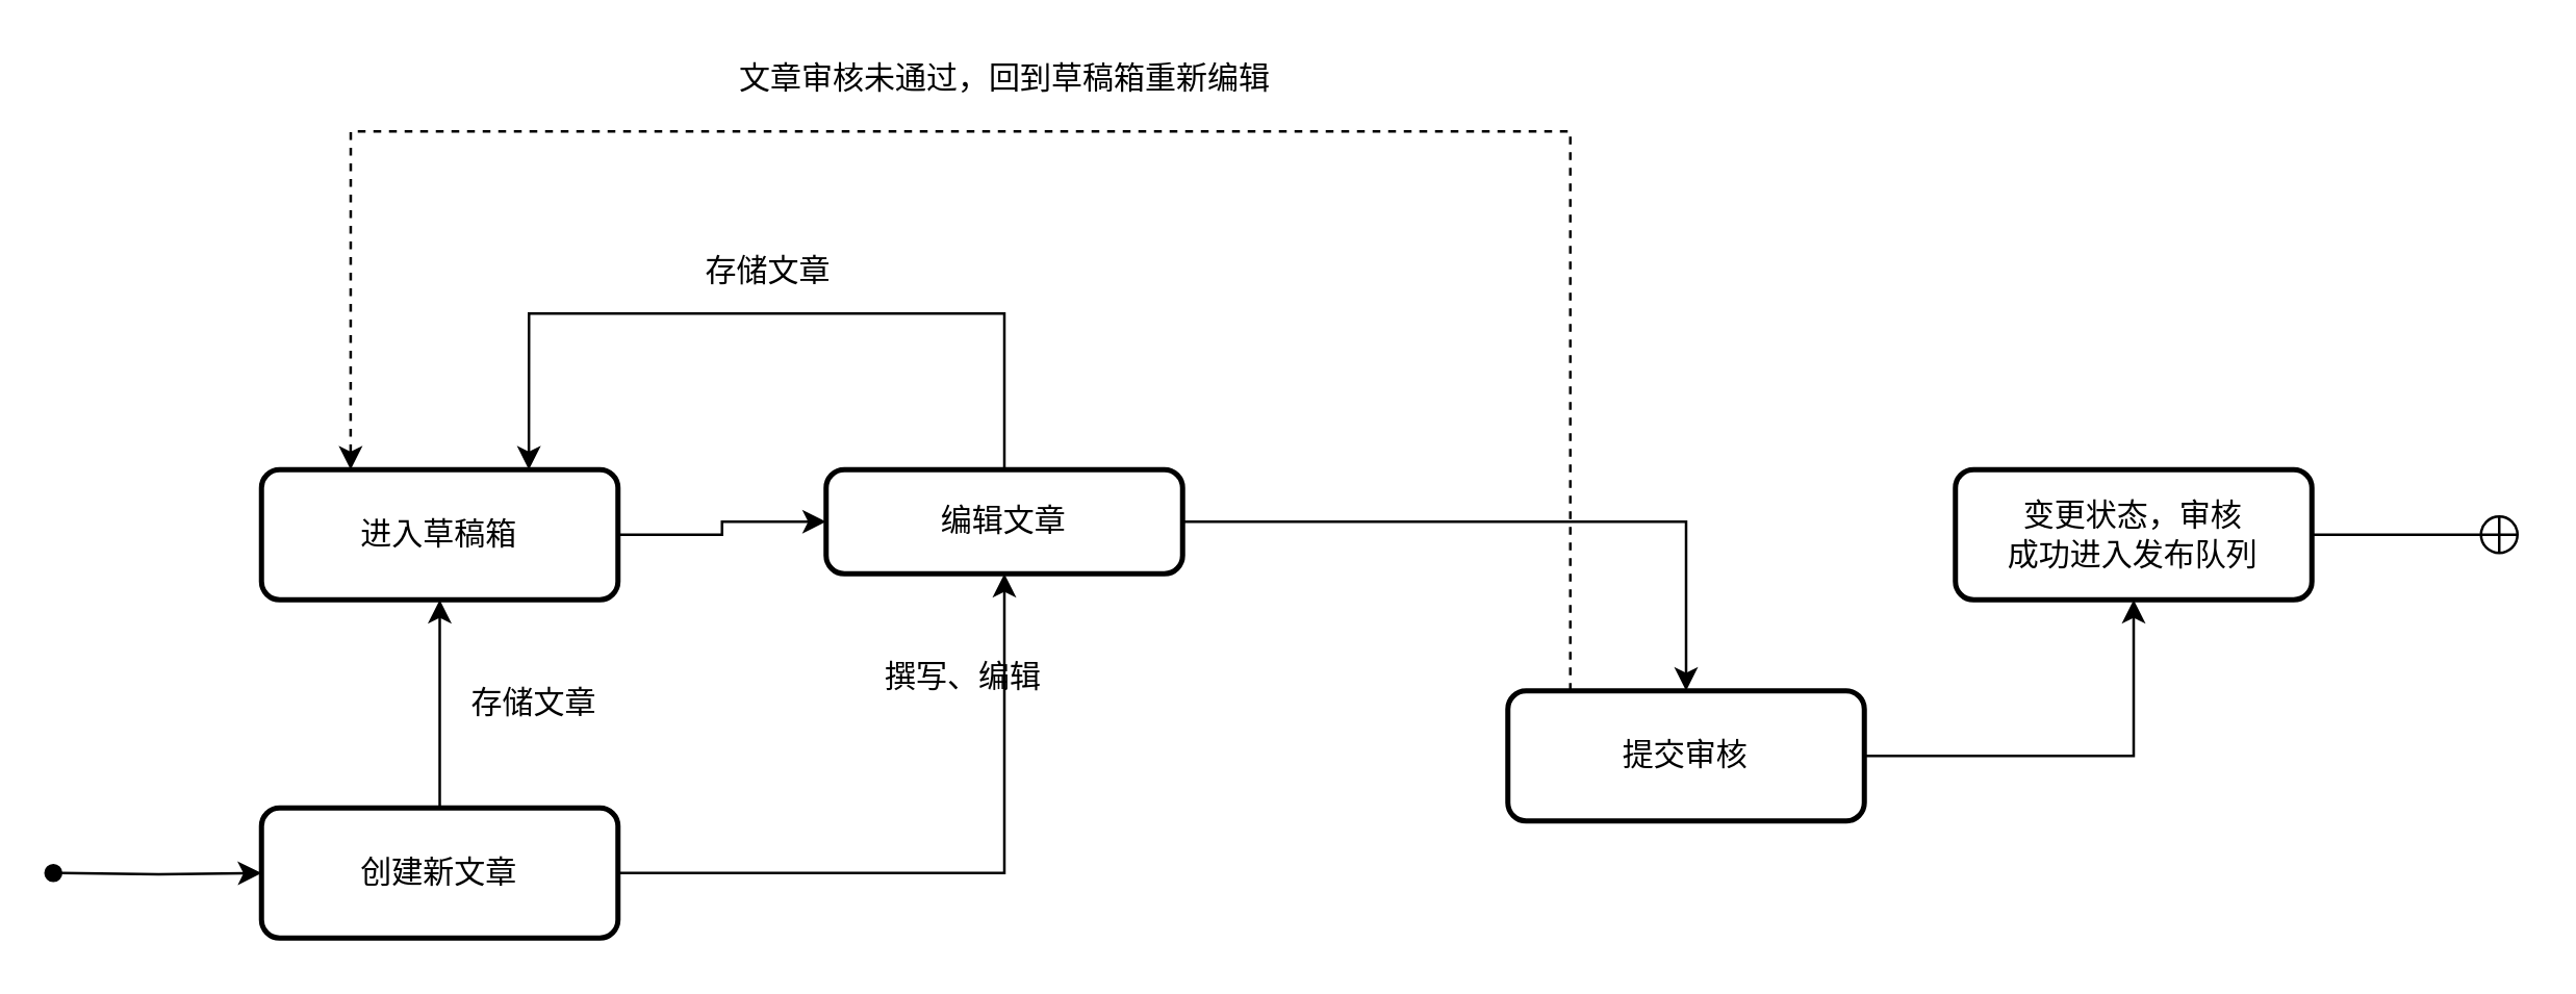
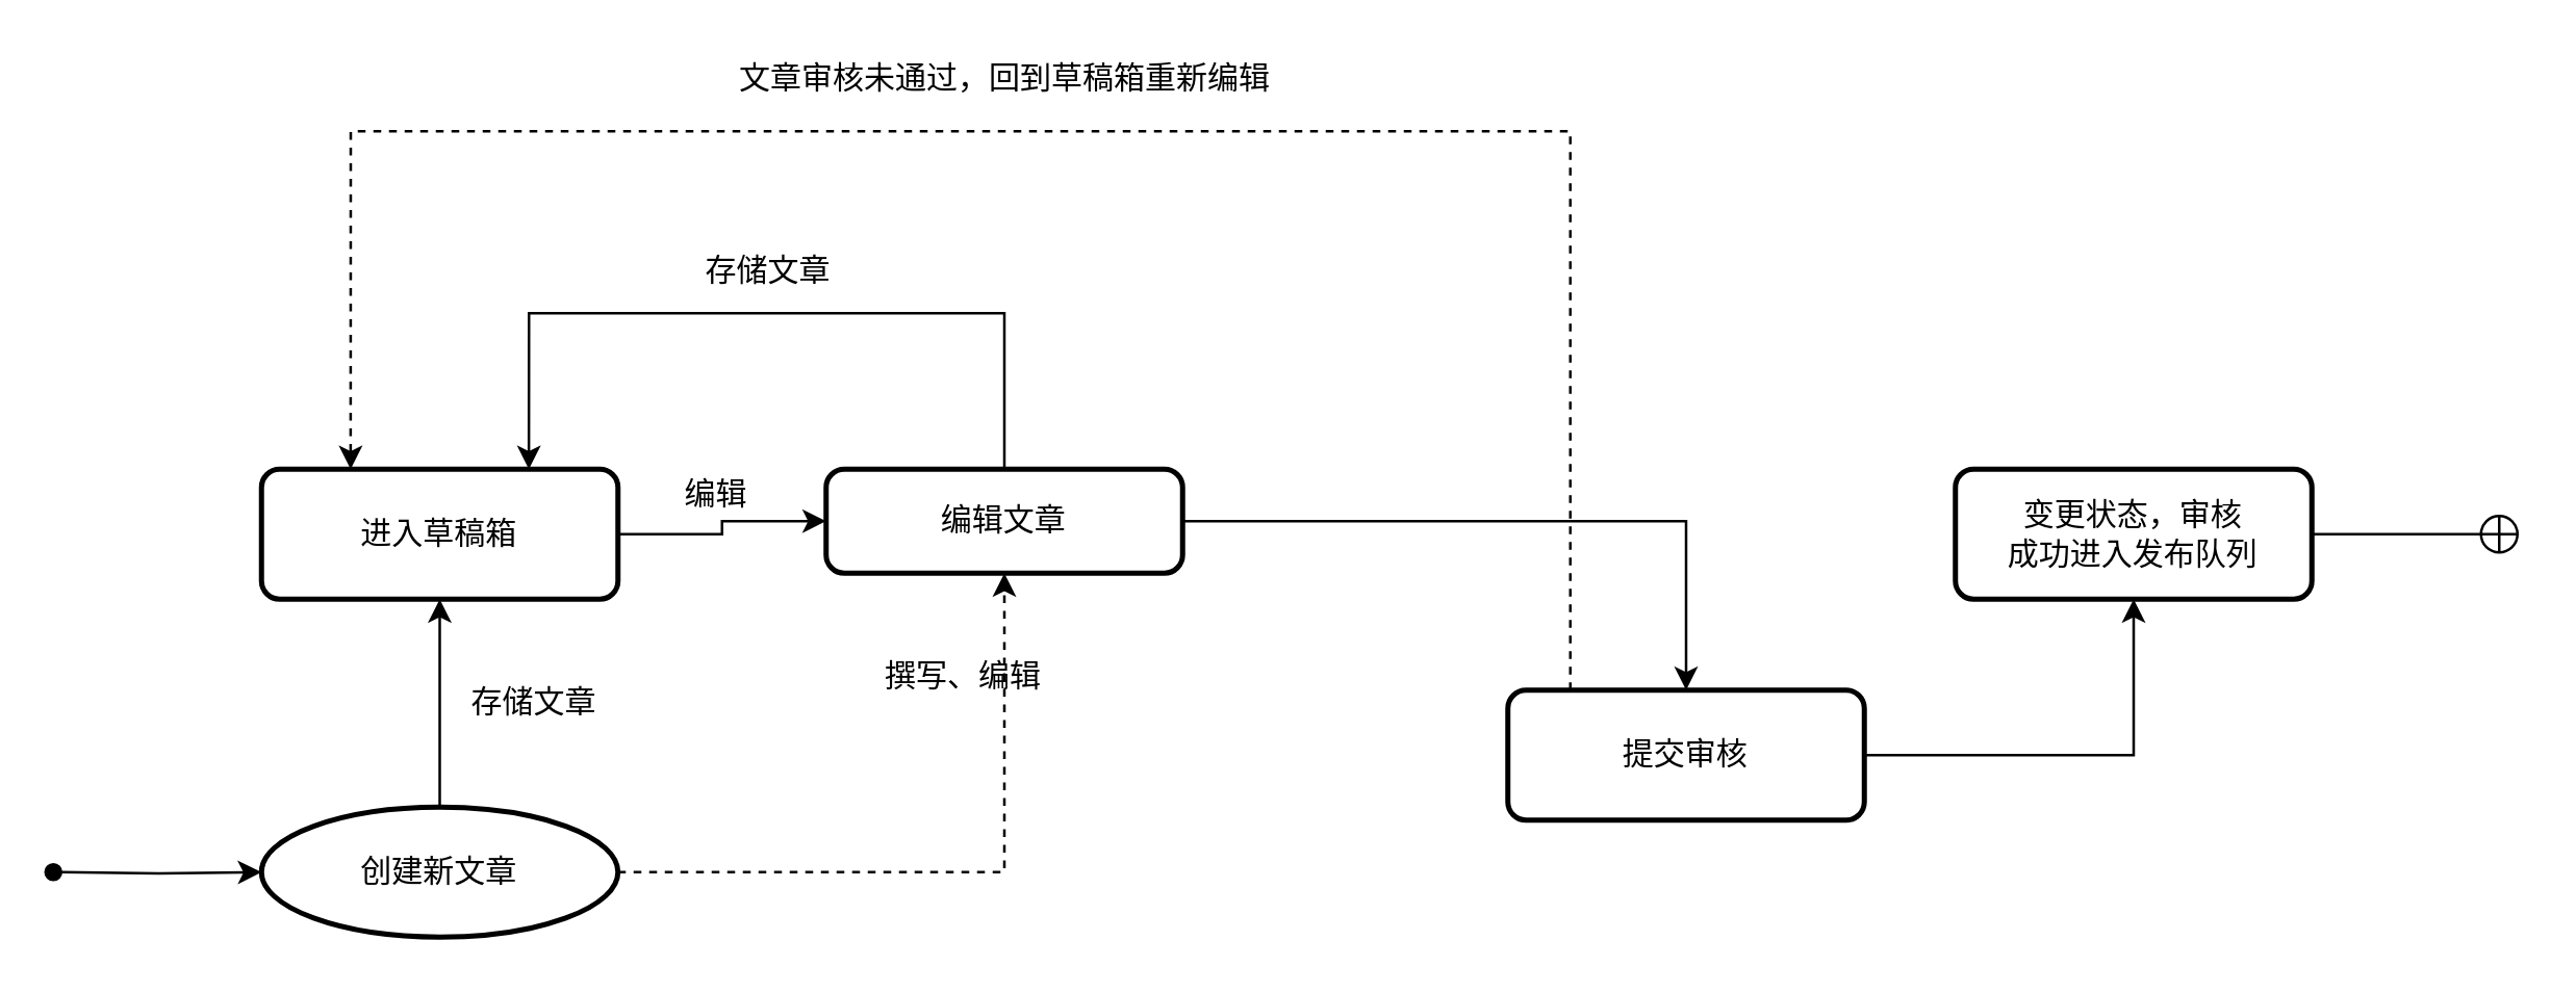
  <mxCell id="0" />
  <mxCell id="1" parent="0" />
  <mxCell id="2" value="" style="edgeStyle=orthogonalEdgeStyle;rounded=0;orthogonalLoop=1;jettySize=auto;html=1;entryX=0;entryY=0.5;entryDx=0;entryDy=0;startArrow=oval;startFill=1;" edge="1" parent="1" target="5"><mxGeometry relative="1" as="geometry"><mxPoint x="20" y="335" as="sourcePoint" /><mxPoint x="100" y="340" as="targetPoint" /></mxGeometry></mxCell>
  <mxCell id="3" value="" style="edgeStyle=orthogonalEdgeStyle;rounded=0;orthogonalLoop=1;jettySize=auto;html=1;" edge="1" parent="1" source="5" target="7"><mxGeometry relative="1" as="geometry" /></mxCell>
- <mxCell id="4" style="edgeStyle=orthogonalEdgeStyle;rounded=0;orthogonalLoop=1;jettySize=auto;html=1;" edge="1" parent="1" source="5" target="10"><mxGeometry relative="1" as="geometry" /></mxCell>
- <mxCell id="5" value="创建新文章" style="rounded=1;whiteSpace=wrap;html=1;absoluteArcSize=1;arcSize=14;strokeWidth=2;" vertex="1" parent="1"><mxGeometry x="100" y="310" width="137" height="50" as="geometry" /></mxCell>
+ <mxCell id="4" style="edgeStyle=orthogonalEdgeStyle;rounded=0;orthogonalLoop=1;jettySize=auto;html=1;dashed=1;" edge="1" parent="1" source="5" target="10"><mxGeometry relative="1" as="geometry" /></mxCell>
+ <mxCell id="5" value="创建新文章" style="ellipse;whiteSpace=wrap;html=1;absoluteArcSize=1;arcSize=14;strokeWidth=2;" vertex="1" parent="1"><mxGeometry x="100" y="310" width="137" height="50" as="geometry" /></mxCell>
  <mxCell id="6" value="" style="edgeStyle=orthogonalEdgeStyle;rounded=0;orthogonalLoop=1;jettySize=auto;html=1;" edge="1" parent="1" source="7" target="10"><mxGeometry relative="1" as="geometry" /></mxCell>
  <mxCell id="7" value="进入草稿箱" style="rounded=1;whiteSpace=wrap;html=1;absoluteArcSize=1;arcSize=14;strokeWidth=2;" vertex="1" parent="1"><mxGeometry x="100" y="180" width="137" height="50" as="geometry" /></mxCell>
  <mxCell id="8" style="edgeStyle=orthogonalEdgeStyle;rounded=0;orthogonalLoop=1;jettySize=auto;html=1;entryX=0.75;entryY=0;entryDx=0;entryDy=0;" edge="1" parent="1" source="10" target="7"><mxGeometry relative="1" as="geometry"><Array as="points"><mxPoint x="385" y="120" /><mxPoint x="203" y="120" /></Array></mxGeometry></mxCell>
  <mxCell id="9" value="" style="edgeStyle=orthogonalEdgeStyle;rounded=0;orthogonalLoop=1;jettySize=auto;html=1;" edge="1" parent="1" source="10" target="13"><mxGeometry relative="1" as="geometry" /></mxCell>
  <mxCell id="10" value="编辑文章" style="rounded=1;whiteSpace=wrap;html=1;absoluteArcSize=1;arcSize=14;strokeWidth=2;" vertex="1" parent="1"><mxGeometry x="317" y="180" width="137" height="40" as="geometry" /></mxCell>
  <mxCell id="11" style="edgeStyle=orthogonalEdgeStyle;rounded=0;orthogonalLoop=1;jettySize=auto;html=1;dashed=1;entryX=0.25;entryY=0;entryDx=0;entryDy=0;" edge="1" parent="1" source="13" target="7"><mxGeometry relative="1" as="geometry"><Array as="points"><mxPoint x="603" y="50" /><mxPoint x="134" y="50" /></Array></mxGeometry></mxCell>
  <mxCell id="12" value="" style="edgeStyle=orthogonalEdgeStyle;rounded=0;orthogonalLoop=1;jettySize=auto;html=1;" edge="1" parent="1" source="13" target="15"><mxGeometry relative="1" as="geometry" /></mxCell>
  <mxCell id="13" value="提交审核" style="rounded=1;whiteSpace=wrap;html=1;absoluteArcSize=1;arcSize=14;strokeWidth=2;" vertex="1" parent="1"><mxGeometry x="579" y="265" width="137" height="50" as="geometry" /></mxCell>
  <mxCell id="14" value="" style="edgeStyle=orthogonalEdgeStyle;rounded=0;orthogonalLoop=1;jettySize=auto;html=1;endArrow=circlePlus;endFill=0;" edge="1" parent="1" source="15"><mxGeometry relative="1" as="geometry"><mxPoint x="968" y="205" as="targetPoint" /></mxGeometry></mxCell>
  <mxCell id="15" value="变更状态，审核&lt;br&gt;成功进入发布队列" style="rounded=1;whiteSpace=wrap;html=1;absoluteArcSize=1;arcSize=14;strokeWidth=2;" vertex="1" parent="1"><mxGeometry x="751" y="180" width="137" height="50" as="geometry" /></mxCell>
  <mxCell id="16" value="撰写、编辑" style="text;html=1;strokeColor=none;fillColor=none;align=center;verticalAlign=middle;whiteSpace=wrap;rounded=0;" vertex="1" parent="1"><mxGeometry x="330" y="250" width="80" height="20" as="geometry" /></mxCell>
  <mxCell id="17" value="存储文章" style="text;html=1;strokeColor=none;fillColor=none;align=center;verticalAlign=middle;whiteSpace=wrap;rounded=0;" vertex="1" parent="1"><mxGeometry x="170" y="260" width="70" height="20" as="geometry" /></mxCell>
+ <mxCell id="18" value="编辑" style="text;html=1;strokeColor=none;fillColor=none;align=center;verticalAlign=middle;whiteSpace=wrap;rounded=0;" vertex="1" parent="1"><mxGeometry x="250" y="180" width="50" height="20" as="geometry" /></mxCell>
  <mxCell id="19" value="存储文章" style="text;html=1;strokeColor=none;fillColor=none;align=center;verticalAlign=middle;whiteSpace=wrap;rounded=0;" vertex="1" parent="1"><mxGeometry x="260" y="94" width="70" height="20" as="geometry" /></mxCell>
  <mxCell id="20" value="文章审核未通过，回到草稿箱重新编辑" style="text;html=1;strokeColor=none;fillColor=none;align=center;verticalAlign=middle;whiteSpace=wrap;rounded=0;" vertex="1" parent="1"><mxGeometry x="280.5" y="20" width="210" height="20" as="geometry" /></mxCell>
